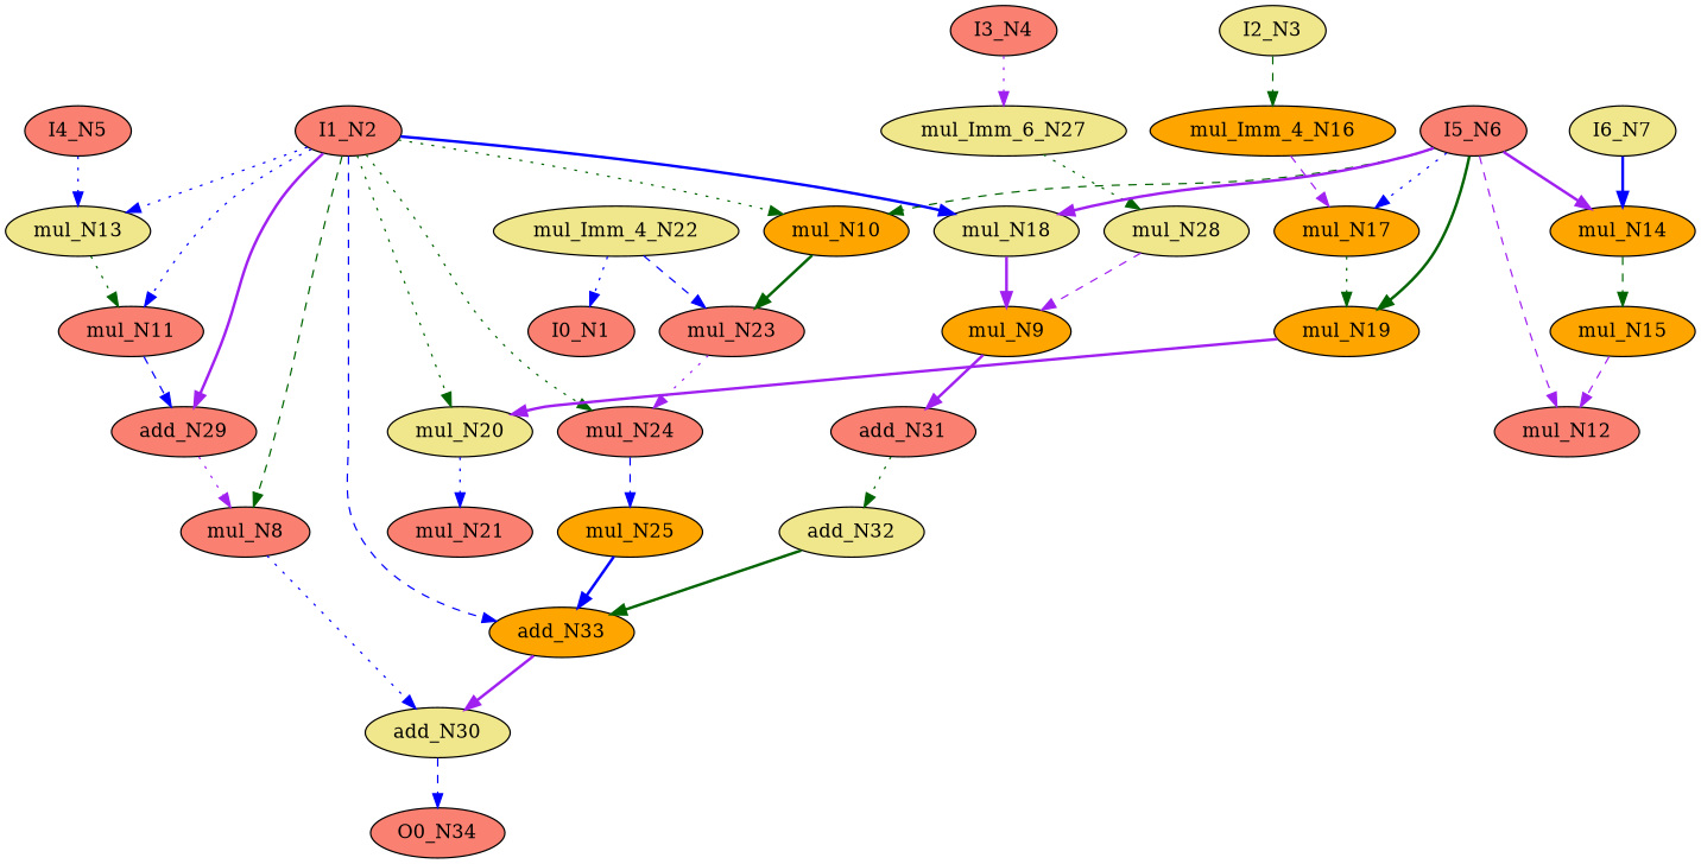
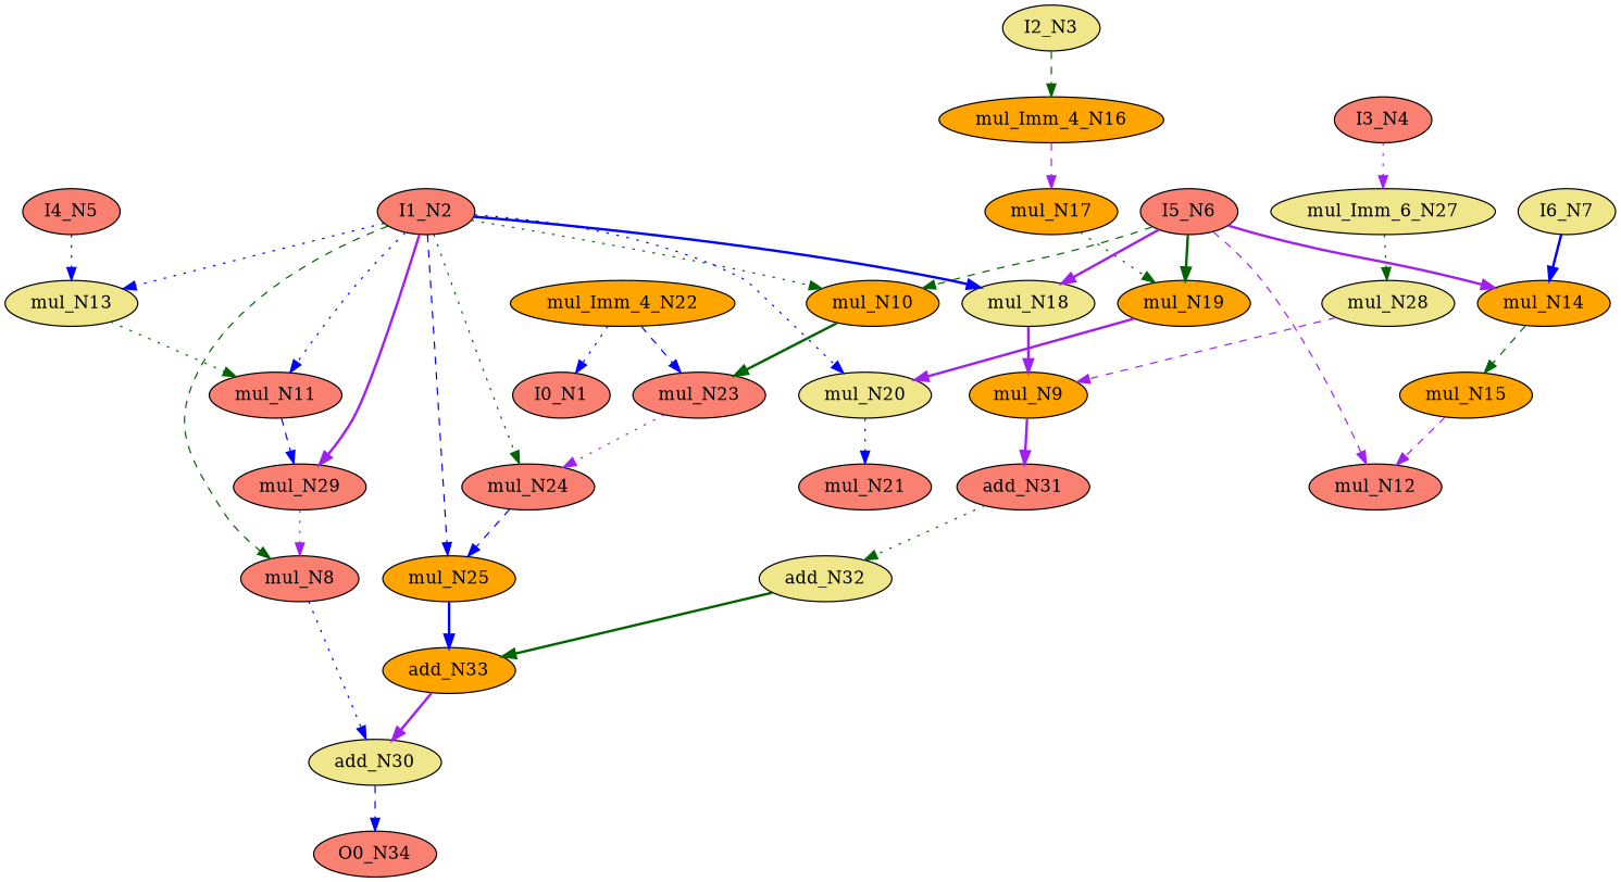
  digraph {
    node [color=black fillcolor=salmon ntype=operation style=filled]
    edge [color=blue style=dotted]
-   n1 [label=add_N29]
+   n1 [label=mul_N29]
    n2 [label=mul_N8]
    n3 [fillcolor=khaki label=add_N30]
    n4 [fillcolor=khaki label=mul_N28]
    n5 [fillcolor=orange label=mul_N9]
    n6 [label=add_N31]
    n7 [label=mul_N23]
    n8 [label=mul_N24]
    n9 [fillcolor=orange label=mul_N25]
-   n10 [fillcolor=khaki label=mul_Imm_4_N22]
+   n10 [fillcolor=orange label=mul_Imm_4_N22]
    n11 [label=I0_N1 ntype=invar]
    n12 [label=mul_N21]
    n13 [fillcolor=khaki label=add_N32]
    n14 [fillcolor=orange label=add_N33]
    n15 [fillcolor=khaki label=mul_N20]
    n16 [fillcolor=khaki label=mul_Imm_6_N27]
    n17 [label=O0_N34 ntype=outvar]
    n18 [label=I1_N2 ntype=invar]
    n19 [fillcolor=khaki label=mul_N13]
    n20 [fillcolor=orange label=mul_N10]
    n21 [label=mul_N11]
    n22 [fillcolor=khaki label=mul_N18]
    n23 [fillcolor=khaki label=I2_N3 ntype=invar]
    n24 [fillcolor=orange label=mul_Imm_4_N16]
    n25 [fillcolor=orange label=mul_N17]
    n26 [label=I3_N4 ntype=invar]
    n27 [label=I4_N5 ntype=invar]
    n28 [label=I5_N6 ntype=invar]
    n29 [label=mul_N12]
    n30 [fillcolor=orange label=mul_N14]
    n31 [fillcolor=orange label=mul_N19]
    n32 [fillcolor=orange label=mul_N15]
    n33 [fillcolor=khaki label=I6_N7 ntype=invar]
    n1 -> n2 [color=purple]
    n2 -> n3
    n3 -> n17 [style=dashed]
    n4 -> n5 [color=purple style=dashed]
    n5 -> n6 [color=purple style=bold]
    n6 -> n13 [color=darkgreen]
    n7 -> n8 [color=purple]
    n8 -> n9 [style=dashed]
    n9 -> n14 [style=bold]
    n10 -> n7 [style=dashed]
    n10 -> n11
    n13 -> n14 [color=darkgreen style=bold]
    n14 -> n3 [color=purple style=bold]
    n15 -> n12
    n16 -> n4 [color=darkgreen]
    n18 -> n1 [color=purple style=bold]
    n18 -> n2 [color=darkgreen style=dashed]
    n18 -> n8 [color=darkgreen]
-   n18 -> n14 [style=dashed]
-   n18 -> n15 [color=darkgreen]
+   n18 -> n9 [style=dashed]
+   n18 -> n15
    n18 -> n19
    n18 -> n20 [color=darkgreen]
    n18 -> n21
    n18 -> n22 [style=bold]
    n19 -> n21 [color=darkgreen]
    n20 -> n7 [color=darkgreen style=bold]
    n21 -> n1 [style=dashed]
    n22 -> n5 [color=purple style=bold]
    n23 -> n24 [color=darkgreen style=dashed]
    n24 -> n25 [color=purple style=dashed]
    n25 -> n31 [color=darkgreen]
    n26 -> n16 [color=purple]
    n27 -> n19
    n28 -> n20 [color=darkgreen style=dashed]
    n28 -> n22 [color=purple style=bold]
-   n28 -> n25
    n28 -> n29 [color=purple style=dashed]
    n28 -> n30 [color=purple style=bold]
    n28 -> n31 [color=darkgreen style=bold]
    n30 -> n32 [color=darkgreen style=dashed]
    n31 -> n15 [color=purple style=bold]
    n32 -> n29 [color=purple style=dashed]
    n33 -> n30 [style=bold]
  }
